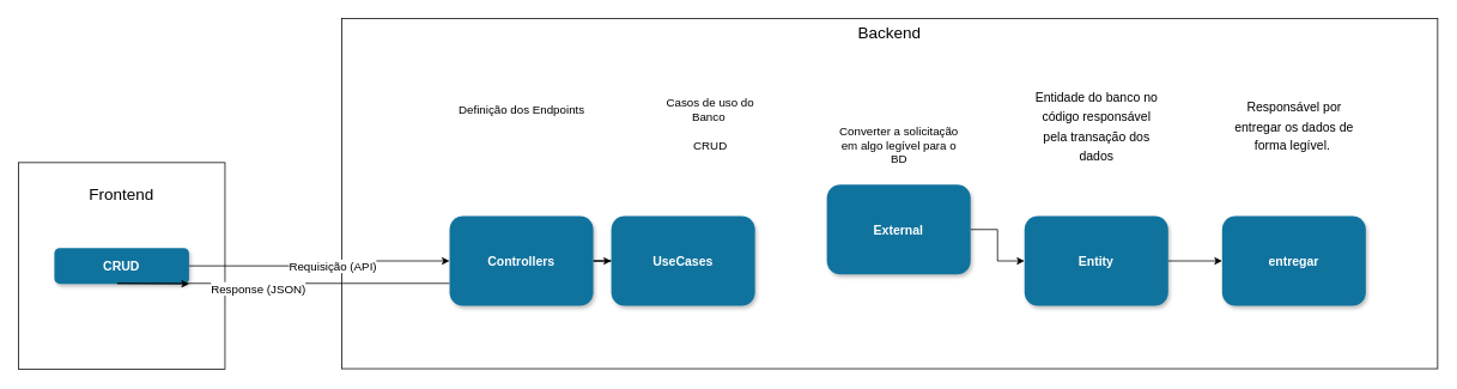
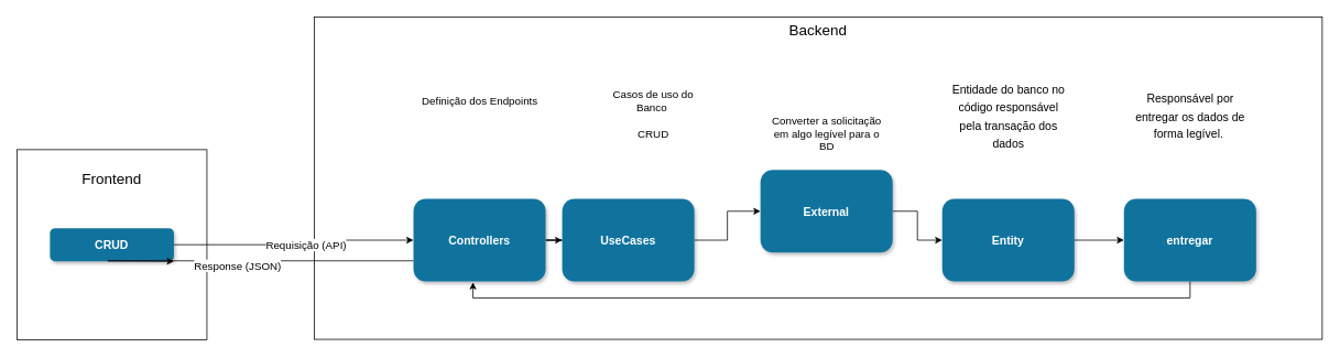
  <mxCell id="0" />
  <mxCell id="1" parent="0" />
  <mxCell id="2" value="&lt;p style=&quot;line-height: 120%; font-size: 18px;&quot;&gt;Frontend&lt;/p&gt;" style="whiteSpace=wrap;html=1;aspect=fixed;verticalAlign=top;fontSize=18;" parent="1" vertex="1"><mxGeometry x="20" y="180.5" width="230" height="230" as="geometry" /></mxCell>
  <mxCell id="3" value="Backend" style="rounded=0;whiteSpace=wrap;html=1;fontSize=18;verticalAlign=top;" parent="1" vertex="1"><mxGeometry x="380" y="20" width="1220" height="390" as="geometry" /></mxCell>
  <mxCell id="4" style="edgeStyle=orthogonalEdgeStyle;rounded=0;orthogonalLoop=1;jettySize=auto;html=1;fontSize=18;entryX=0;entryY=0.5;entryDx=0;entryDy=0;" parent="1" source="6" target="10" edge="1"><mxGeometry relative="1" as="geometry"><mxPoint x="350" y="600" as="targetPoint" /></mxGeometry></mxCell>
  <mxCell id="5" value="Requisição (API)" style="edgeLabel;html=1;align=center;verticalAlign=middle;resizable=0;points=[];fontSize=13;" parent="4" vertex="1" connectable="0"><mxGeometry x="-0.168" y="2" relative="1" as="geometry"><mxPoint x="36" y="2" as="offset" /></mxGeometry></mxCell>
  <mxCell id="6" value="CRUD" style="rounded=1;fillColor=#10739E;strokeColor=none;shadow=1;gradientColor=none;fontStyle=1;fontColor=#FFFFFF;fontSize=14;" parent="1" vertex="1"><mxGeometry x="60" y="275.5" width="150" height="40" as="geometry" /></mxCell>
  <mxCell id="7" style="edgeStyle=orthogonalEdgeStyle;rounded=0;orthogonalLoop=1;jettySize=auto;html=1;fontSize=18;" parent="1" source="10" target="12" edge="1"><mxGeometry relative="1" as="geometry" /></mxCell>
  <mxCell id="8" style="edgeStyle=orthogonalEdgeStyle;rounded=0;orthogonalLoop=1;jettySize=auto;html=1;exitX=0;exitY=0.75;exitDx=0;exitDy=0;entryX=1;entryY=1;entryDx=0;entryDy=0;fontSize=13;" parent="1" source="10" target="6" edge="1"><mxGeometry relative="1" as="geometry"><Array as="points"><mxPoint x="130" y="315" /></Array></mxGeometry></mxCell>
  <mxCell id="9" value="Response (JSON)" style="edgeLabel;html=1;align=center;verticalAlign=middle;resizable=0;points=[];fontSize=13;" parent="8" vertex="1" connectable="0"><mxGeometry x="-0.093" y="5" relative="1" as="geometry"><mxPoint x="-10" as="offset" /></mxGeometry></mxCell>
  <mxCell id="10" value="Controllers" style="rounded=1;fillColor=#10739E;strokeColor=none;shadow=1;gradientColor=none;fontStyle=1;fontColor=#FFFFFF;fontSize=14;" parent="1" vertex="1"><mxGeometry x="500" y="240" width="160" height="100" as="geometry" /></mxCell>
+ <mxCell id="11" style="edgeStyle=orthogonalEdgeStyle;rounded=0;orthogonalLoop=1;jettySize=auto;html=1;fontSize=18;" parent="1" source="12" target="16" edge="1"><mxGeometry relative="1" as="geometry" /></mxCell>
  <mxCell id="12" value="UseCases" style="rounded=1;fillColor=#10739E;strokeColor=none;shadow=1;gradientColor=none;fontStyle=1;fontColor=#FFFFFF;fontSize=14;" parent="1" vertex="1"><mxGeometry x="680" y="240" width="160" height="100" as="geometry" /></mxCell>
  <mxCell id="13" style="edgeStyle=orthogonalEdgeStyle;rounded=0;orthogonalLoop=1;jettySize=auto;html=1;entryX=0;entryY=0.5;entryDx=0;entryDy=0;fontSize=13;" parent="1" source="14" target="18" edge="1"><mxGeometry relative="1" as="geometry" /></mxCell>
  <mxCell id="14" value="Entity" style="rounded=1;fillColor=#10739E;strokeColor=none;shadow=1;gradientColor=none;fontStyle=1;fontColor=#FFFFFF;fontSize=14;" parent="1" vertex="1"><mxGeometry x="1140" y="240" width="160" height="100" as="geometry" /></mxCell>
  <mxCell id="15" style="edgeStyle=orthogonalEdgeStyle;rounded=0;orthogonalLoop=1;jettySize=auto;html=1;entryX=0;entryY=0.5;entryDx=0;entryDy=0;fontSize=18;" parent="1" source="16" target="14" edge="1"><mxGeometry relative="1" as="geometry" /></mxCell>
  <mxCell id="16" value="External" style="rounded=1;fillColor=#10739E;strokeColor=none;shadow=1;gradientColor=none;fontStyle=1;fontColor=#FFFFFF;fontSize=14;" parent="1" vertex="1"><mxGeometry x="920" y="205" width="160" height="100" as="geometry" /></mxCell>
+ <mxCell id="17" style="edgeStyle=orthogonalEdgeStyle;rounded=0;orthogonalLoop=1;jettySize=auto;html=1;entryX=0.45;entryY=1.01;entryDx=0;entryDy=0;entryPerimeter=0;fontSize=13;" parent="1" source="18" target="10" edge="1"><mxGeometry relative="1" as="geometry"><Array as="points"><mxPoint x="1440" y="360" /><mxPoint x="572" y="360" /></Array></mxGeometry></mxCell>
  <mxCell id="18" value="entregar" style="rounded=1;fillColor=#10739E;strokeColor=none;shadow=1;gradientColor=none;fontStyle=1;fontColor=#FFFFFF;fontSize=14;" parent="1" vertex="1"><mxGeometry x="1360" y="240" width="160" height="100" as="geometry" /></mxCell>
  <mxCell id="19" value="Casos de uso do Banco&amp;nbsp;" style="text;html=1;strokeColor=none;fillColor=none;align=center;verticalAlign=middle;whiteSpace=wrap;rounded=0;fontSize=13;" parent="1" vertex="1"><mxGeometry x="718.5" y="100.5" width="143" height="40" as="geometry" /></mxCell>
  <mxCell id="20" value="CRUD" style="text;html=1;strokeColor=none;fillColor=none;align=center;verticalAlign=middle;whiteSpace=wrap;rounded=0;fontSize=13;" parent="1" vertex="1"><mxGeometry x="718.5" y="140.5" width="143" height="40" as="geometry" /></mxCell>
  <mxCell id="21" value="&lt;font style=&quot;font-size: 14px&quot;&gt;Entidade do banco no código responsável pela transação dos dados&lt;/font&gt;" style="text;html=1;strokeColor=none;fillColor=none;align=center;verticalAlign=middle;whiteSpace=wrap;rounded=0;fontSize=18;" parent="1" vertex="1"><mxGeometry x="1148.5" y="120" width="143" height="40" as="geometry" /></mxCell>
  <mxCell id="22" value="&lt;font style=&quot;font-size: 14px&quot;&gt;Responsável por entregar os dados de forma legível.&amp;nbsp;&lt;/font&gt;" style="text;html=1;strokeColor=none;fillColor=none;align=center;verticalAlign=middle;whiteSpace=wrap;rounded=0;fontSize=18;" parent="1" vertex="1"><mxGeometry x="1368.5" y="120" width="143" height="40" as="geometry" /></mxCell>
  <mxCell id="23" value="Definição dos Endpoints" style="text;html=1;strokeColor=none;fillColor=none;align=center;verticalAlign=middle;whiteSpace=wrap;rounded=0;fontSize=13;" parent="1" vertex="1"><mxGeometry x="508.5" y="100.5" width="143" height="40" as="geometry" /></mxCell>
  <mxCell id="24" value="Converter a solicitação em algo legível para o BD" style="text;html=1;strokeColor=none;fillColor=none;align=center;verticalAlign=middle;whiteSpace=wrap;rounded=0;fontSize=13;" parent="1" vertex="1"><mxGeometry x="928.5" y="140.5" width="143" height="40" as="geometry" /></mxCell>
